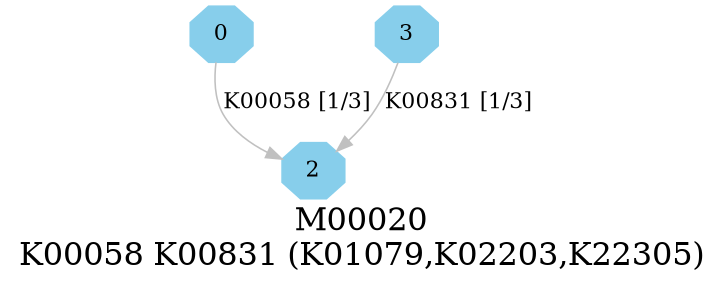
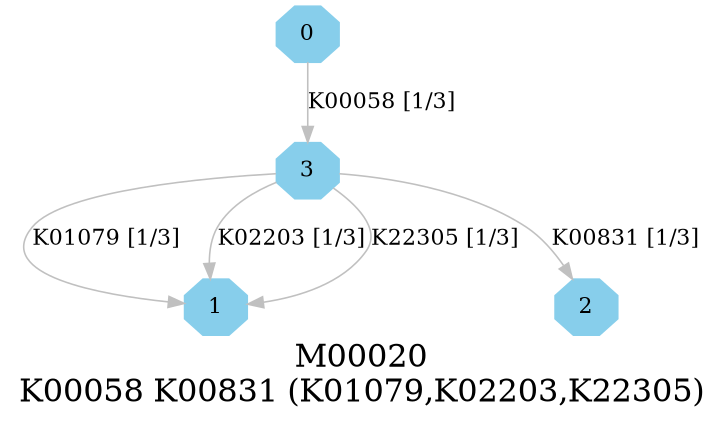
  digraph {
    fontsize=20
    label="M00020\nK00058 K00831 (K01079,K02203,K22305)"
    node [color=skyblue shape=octagon style=filled]
    edge [color=grey]
    0 [height=.3 width=.3]
+   1 [height=.3 width=.3]
    2 [height=.3 width=.3]
    3 [height=.3 width=.3]
    subgraph sub_1 {
      0
+     1
      2
      3
    }
-   0 -> 2 [label="K00058 [1/3]"]
+   0 -> 3 [label="K00058 [1/3]"]
+   3 -> 1 [label="K01079 [1/3]"]
+   3 -> 1 [label="K02203 [1/3]"]
+   3 -> 1 [label="K22305 [1/3]"]
    3 -> 2 [label="K00831 [1/3]"]
  }
